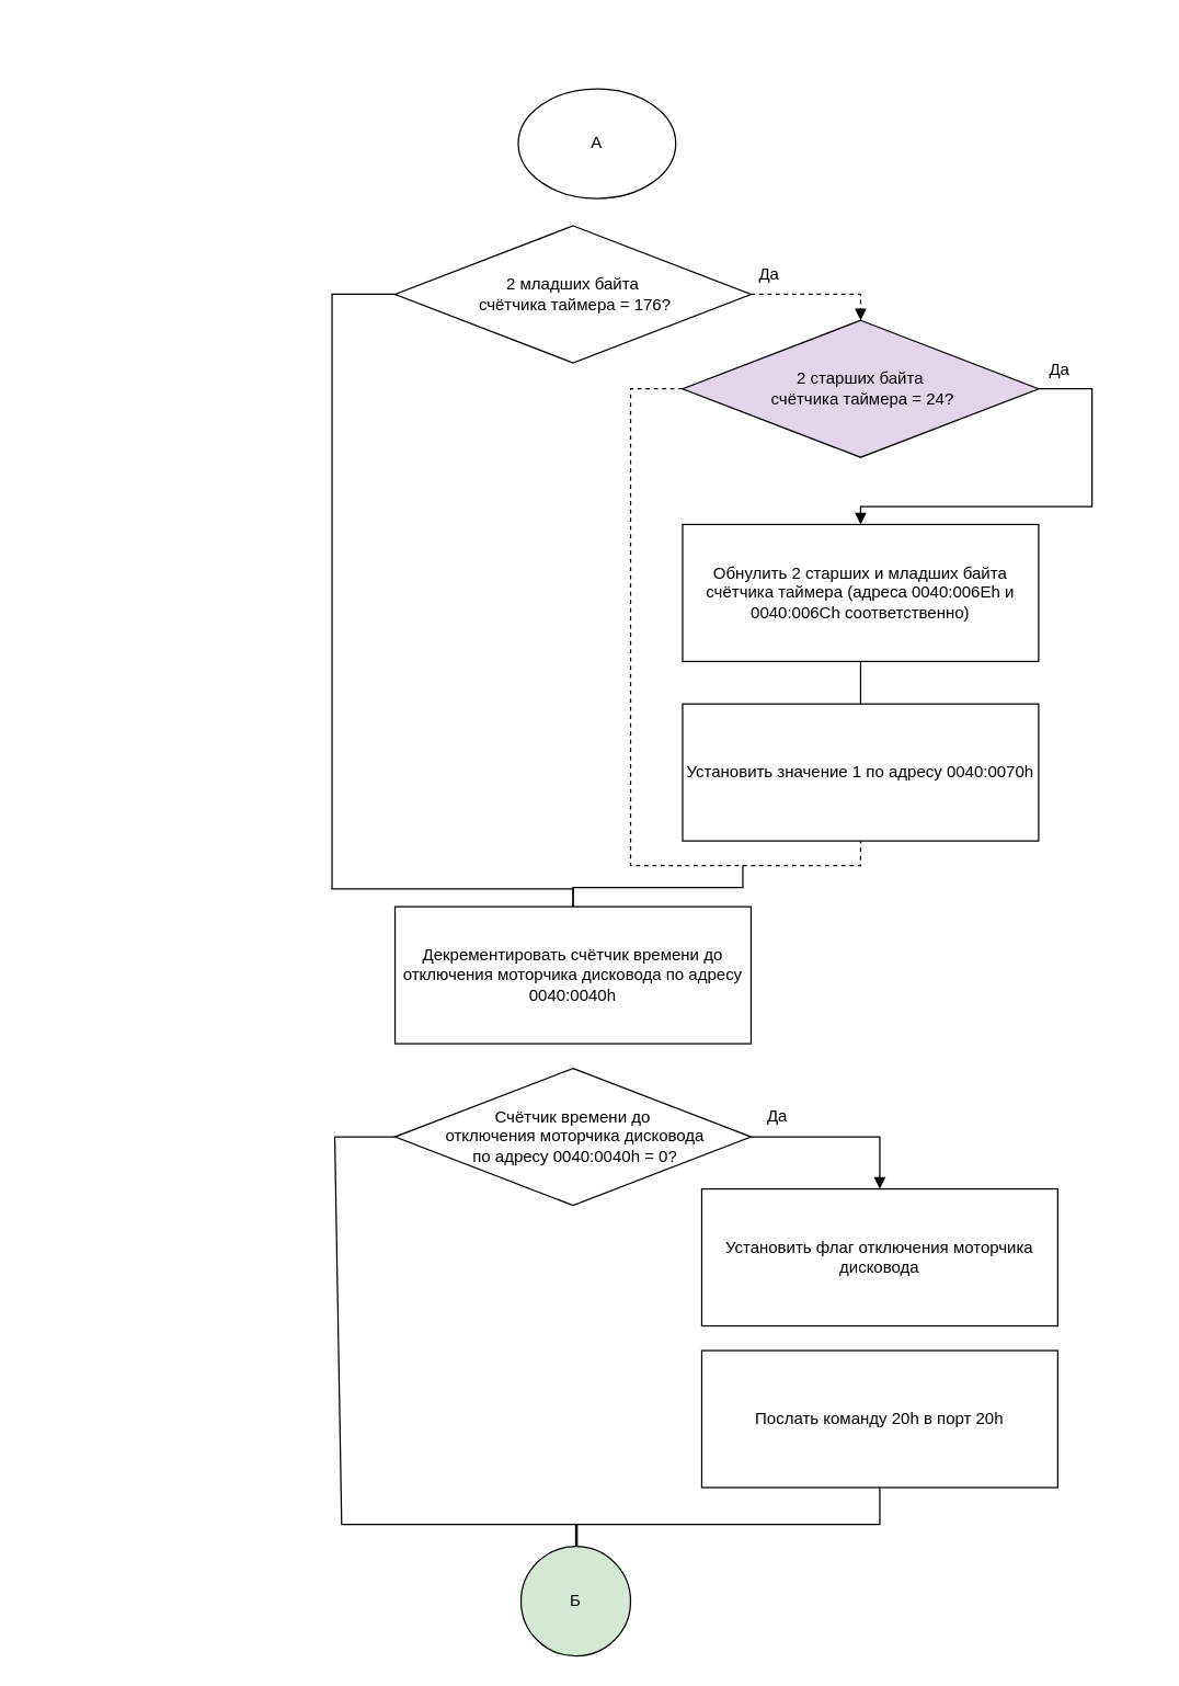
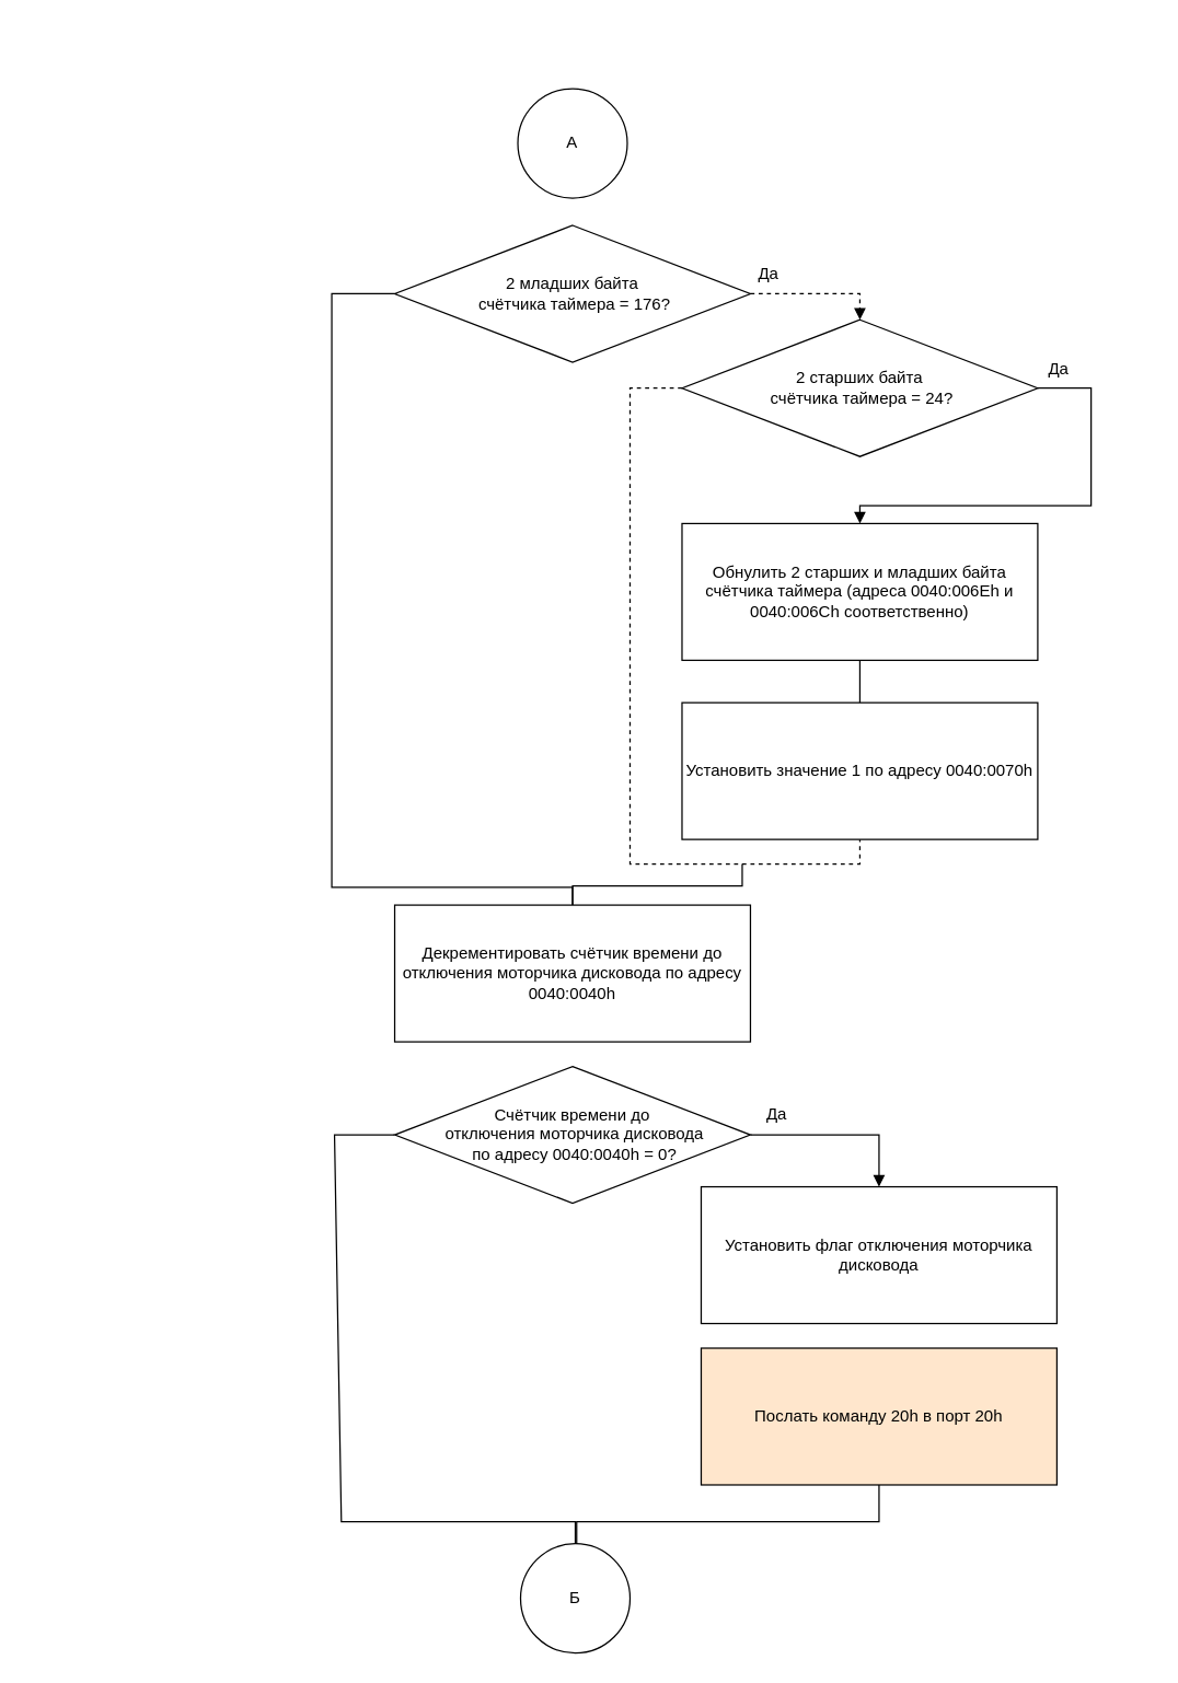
  <mxCell id="0" />
  <mxCell id="1" parent="0" />
  <mxCell id="2" value="" style="rounded=0;whiteSpace=wrap;html=1;strokeColor=#FFFFFF;rotation=0;" parent="1" vertex="1"><mxGeometry y="20" width="819" height="1166" as="geometry" x="20" /></mxCell>
- <mxCell id="3" value="A" style="ellipse;whiteSpace=wrap;html=1;aspect=fixed;" vertex="1" parent="1"><mxGeometry x="378" y="64" width="115" height="80" as="geometry" /></mxCell>
+ <mxCell id="3" value="A" style="ellipse;whiteSpace=wrap;html=1;aspect=fixed;" vertex="1" parent="1"><mxGeometry x="378" y="64" width="80" height="80" as="geometry" /></mxCell>
  <mxCell id="4" style="edgeStyle=none;html=1;exitX=1;exitY=0.5;exitDx=0;exitDy=0;entryX=0.5;entryY=0;entryDx=0;entryDy=0;rounded=0;endArrow=block;endFill=1;dashed=1;" edge="1" parent="1" source="6" target="9"><mxGeometry relative="1" as="geometry"><Array as="points"><mxPoint x="628" y="214" /></Array></mxGeometry></mxCell>
  <mxCell id="5" style="edgeStyle=none;rounded=0;html=1;exitX=0;exitY=0.5;exitDx=0;exitDy=0;entryX=0.5;entryY=0;entryDx=0;entryDy=0;endArrow=none;endFill=0;" edge="1" parent="1" source="6" target="14"><mxGeometry relative="1" as="geometry"><mxPoint x="418" y="665" as="targetPoint" /><Array as="points"><mxPoint x="242" y="214" /><mxPoint x="242" y="648" /><mxPoint x="418" y="648" /></Array></mxGeometry></mxCell>
  <mxCell id="6" value="2 младших байта&lt;br&gt;&amp;nbsp;счётчика таймера = 176?" style="rhombus;whiteSpace=wrap;html=1;rotation=0;" vertex="1" parent="1"><mxGeometry x="288" y="164" width="260" height="100" as="geometry" /></mxCell>
  <mxCell id="7" style="edgeStyle=none;rounded=0;html=1;exitX=1;exitY=0.5;exitDx=0;exitDy=0;entryX=0.5;entryY=0;entryDx=0;entryDy=0;endArrow=block;endFill=1;" edge="1" parent="1" source="9" target="11"><mxGeometry relative="1" as="geometry"><Array as="points"><mxPoint x="797" y="283" /><mxPoint x="797" y="369" /><mxPoint x="628" y="369" /></Array></mxGeometry></mxCell>
  <mxCell id="8" style="edgeStyle=none;rounded=0;html=1;exitX=0;exitY=0.5;exitDx=0;exitDy=0;entryX=0.5;entryY=1;entryDx=0;entryDy=0;endArrow=none;endFill=0;dashed=1;" edge="1" parent="1" source="9" target="12"><mxGeometry relative="1" as="geometry"><Array as="points"><mxPoint x="460" y="283" /><mxPoint x="460" y="631" /><mxPoint x="628" y="631" /></Array></mxGeometry></mxCell>
- <mxCell id="9" value="2 старших байта&lt;br&gt;&amp;nbsp;счётчика таймера = 24?" style="rhombus;whiteSpace=wrap;html=1;rotation=0;fillColor=#e1d5e7;" vertex="1" parent="1"><mxGeometry x="498" y="233" width="260" height="100" as="geometry" /></mxCell>
+ <mxCell id="9" value="2 старших байта&lt;br&gt;&amp;nbsp;счётчика таймера = 24?" style="rhombus;whiteSpace=wrap;html=1;rotation=0;" vertex="1" parent="1"><mxGeometry x="498" y="233" width="260" height="100" as="geometry" /></mxCell>
  <mxCell id="10" style="edgeStyle=none;rounded=0;html=1;exitX=0.5;exitY=1;exitDx=0;exitDy=0;endArrow=none;endFill=0;" edge="1" parent="1" source="11" target="12"><mxGeometry relative="1" as="geometry" /></mxCell>
  <mxCell id="11" value="Обнулить 2 старших и младших байта счётчика таймера (адреса 0040:006Eh и 0040:006Ch соответственно)" style="rounded=0;whiteSpace=wrap;html=1;rotation=0;" vertex="1" parent="1"><mxGeometry x="498" y="382" width="260" height="100" as="geometry" /></mxCell>
  <mxCell id="12" value="Установить значение 1 по адресу 0040:0070h" style="rounded=0;whiteSpace=wrap;html=1;rotation=0;" vertex="1" parent="1"><mxGeometry x="498" y="513" width="260" height="100" as="geometry" /></mxCell>
  <mxCell id="13" style="edgeStyle=none;rounded=0;html=1;exitX=0.5;exitY=0;exitDx=0;exitDy=0;endArrow=none;endFill=0;" edge="1" parent="1" source="14"><mxGeometry relative="1" as="geometry"><mxPoint x="542" y="631" as="targetPoint" /><mxPoint x="418" y="665" as="sourcePoint" /><Array as="points"><mxPoint x="418" y="647" /><mxPoint x="542" y="647" /></Array></mxGeometry></mxCell>
  <mxCell id="14" value="Декрементировать счётчик времени до отключения моторчика дисковода по адресу 0040:0040h" style="rounded=0;whiteSpace=wrap;html=1;rotation=0;" vertex="1" parent="1"><mxGeometry x="288" y="661" width="260" height="100" as="geometry" /></mxCell>
  <mxCell id="15" style="edgeStyle=none;rounded=0;html=1;exitX=1;exitY=0.5;exitDx=0;exitDy=0;entryX=0.5;entryY=0;entryDx=0;entryDy=0;endArrow=block;endFill=1;" edge="1" parent="1" source="17" target="18"><mxGeometry relative="1" as="geometry"><Array as="points"><mxPoint x="642" y="829" /></Array></mxGeometry></mxCell>
  <mxCell id="16" style="edgeStyle=none;rounded=0;html=1;exitX=0;exitY=0.5;exitDx=0;exitDy=0;entryX=0.5;entryY=0;entryDx=0;entryDy=0;endArrow=none;endFill=0;" edge="1" parent="1" source="17" target="21"><mxGeometry relative="1" as="geometry"><Array as="points"><mxPoint x="244" y="829" /><mxPoint x="249" y="1112" /><mxPoint x="420" y="1112" /></Array></mxGeometry></mxCell>
  <mxCell id="17" value="Счётчик времени до&lt;br&gt;&amp;nbsp;отключения&amp;nbsp;моторчика дисковода&lt;br&gt;&amp;nbsp;по адресу 0040:0040h = 0?" style="rhombus;whiteSpace=wrap;html=1;rotation=0;" vertex="1" parent="1"><mxGeometry x="288" y="779" width="260" height="100" as="geometry" /></mxCell>
  <mxCell id="18" value="Установить флаг отключения моторчика дисковода" style="rounded=0;whiteSpace=wrap;html=1;rotation=0;" vertex="1" parent="1"><mxGeometry x="512" y="867" width="260" height="100" as="geometry" /></mxCell>
  <mxCell id="19" style="edgeStyle=none;rounded=0;html=1;exitX=0.5;exitY=1;exitDx=0;exitDy=0;endArrow=none;endFill=0;" edge="1" parent="1" source="20"><mxGeometry relative="1" as="geometry"><mxPoint x="421" y="1128" as="targetPoint" /><Array as="points"><mxPoint x="642" y="1112" /><mxPoint x="421" y="1112" /></Array></mxGeometry></mxCell>
- <mxCell id="20" value="Послать команду 20h в порт 20h" style="rounded=0;whiteSpace=wrap;html=1;rotation=0;" vertex="1" parent="1"><mxGeometry x="512" y="985" width="260" height="100" as="geometry" /></mxCell>
- <mxCell id="21" value="Б" style="ellipse;whiteSpace=wrap;html=1;aspect=fixed;fillColor=#d5e8d4;" vertex="1" parent="1"><mxGeometry x="380" y="1128" width="80" height="80" as="geometry" /></mxCell>
+ <mxCell id="20" value="Послать команду 20h в порт 20h" style="rounded=0;whiteSpace=wrap;html=1;rotation=0;fillColor=#ffe6cc;" vertex="1" parent="1"><mxGeometry x="512" y="985" width="260" height="100" as="geometry" /></mxCell>
+ <mxCell id="21" value="Б" style="ellipse;whiteSpace=wrap;html=1;aspect=fixed;" vertex="1" parent="1"><mxGeometry x="380" y="1128" width="80" height="80" as="geometry" /></mxCell>
  <mxCell id="22" value="Да" style="text;html=1;resizable=0;autosize=1;align=center;verticalAlign=middle;points=[];fillColor=none;strokeColor=none;rounded=0;" vertex="1" parent="1"><mxGeometry x="554" y="805" width="25" height="18" as="geometry" /></mxCell>
  <mxCell id="23" value="Да" style="text;html=1;resizable=0;autosize=1;align=center;verticalAlign=middle;points=[];fillColor=none;strokeColor=none;rounded=0;" vertex="1" parent="1"><mxGeometry x="760" y="260" width="25" height="18" as="geometry" /></mxCell>
  <mxCell id="24" value="Да" style="text;html=1;resizable=0;autosize=1;align=center;verticalAlign=middle;points=[];fillColor=none;strokeColor=none;rounded=0;" vertex="1" parent="1"><mxGeometry x="548" y="191" width="25" height="18" as="geometry" /></mxCell>
